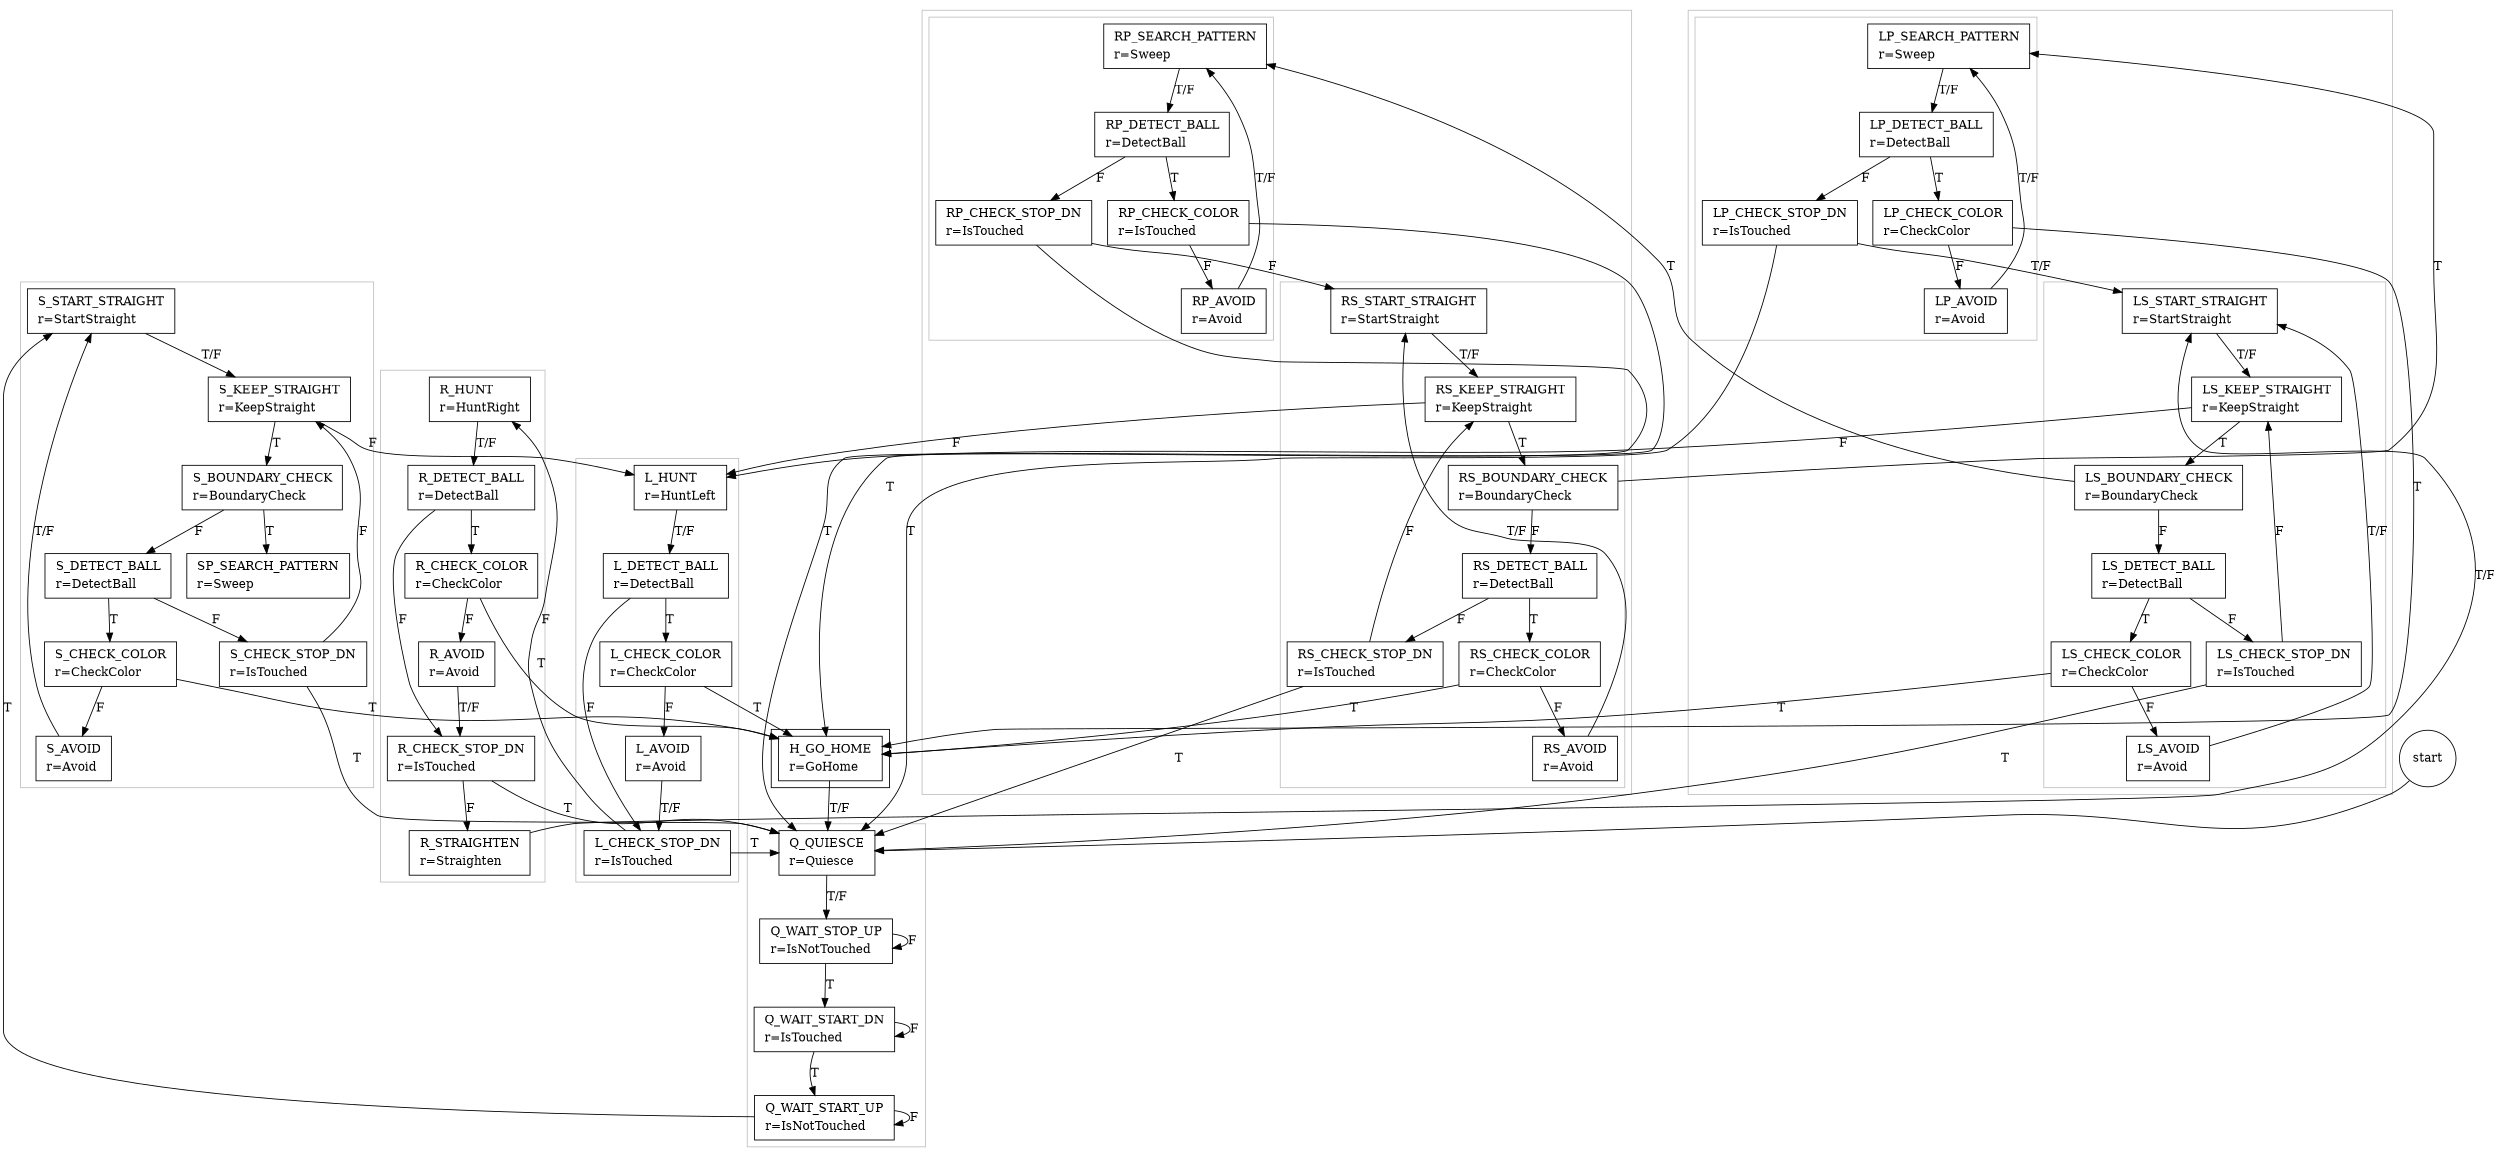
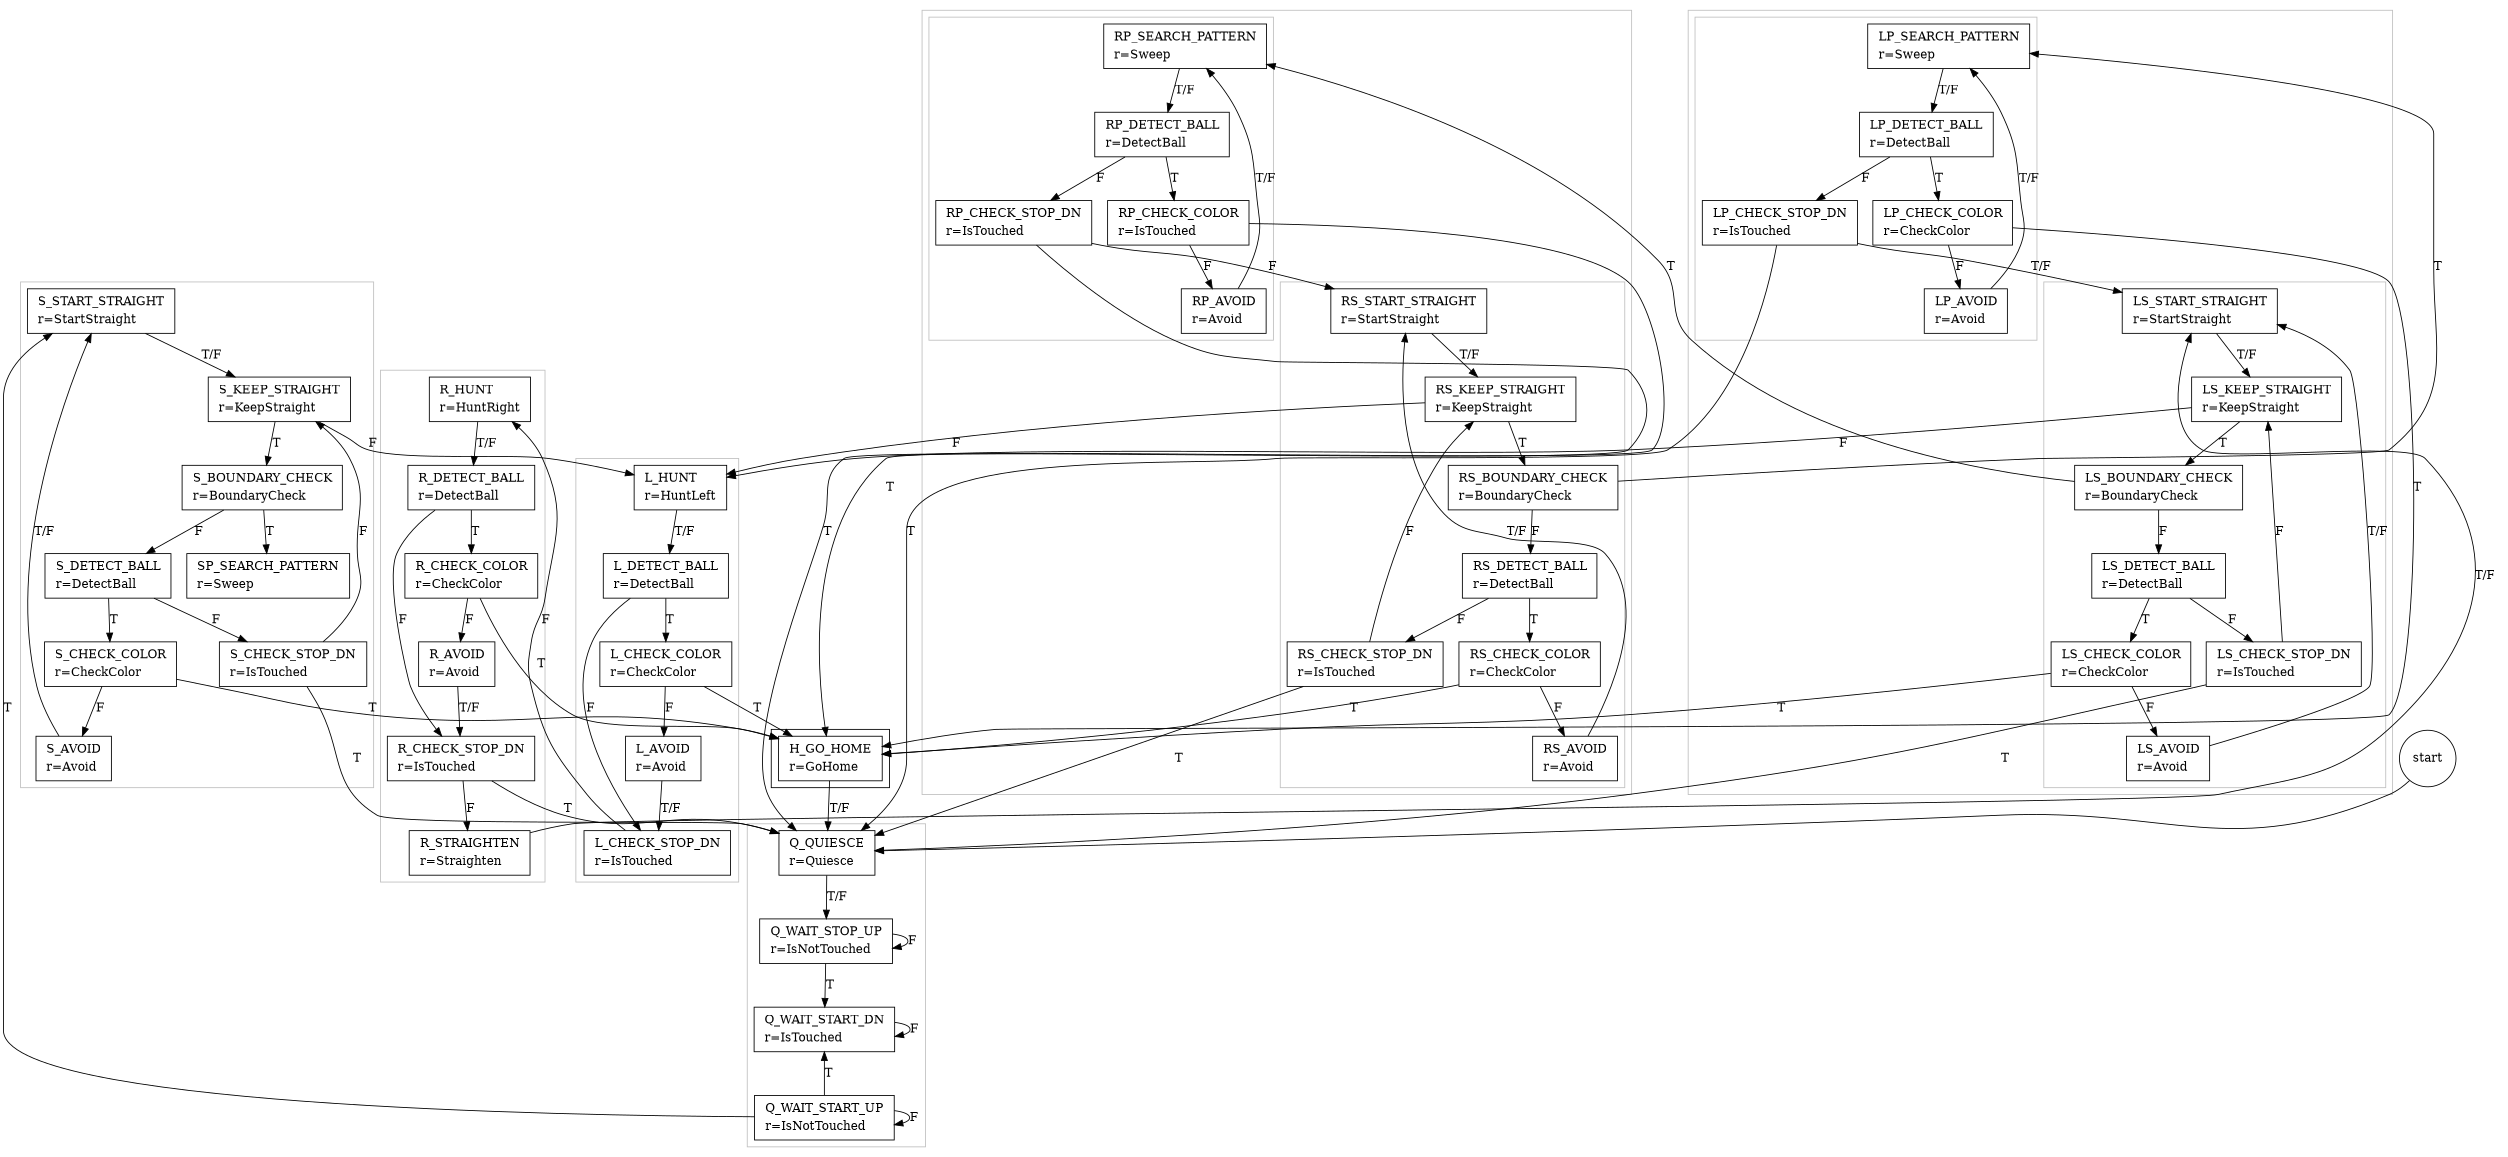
  digraph {
    node [shape=box]
    n1 [label=<<table border="0"><tr><td align="left">Q_QUIESCE</td></tr><tr><td align="left">r=Quiesce</td></tr></table>>]
    n2 [label=<<table border="0"><tr><td align="left">Q_WAIT_STOP_UP</td></tr><tr><td align="left">r=IsNotTouched</td></tr></table>>]
    n3 [label=<<table border="0"><tr><td align="left">Q_WAIT_START_DN</td></tr><tr><td align="left">r=IsTouched</td></tr></table>>]
    n4 [label=<<table border="0"><tr><td align="left">Q_WAIT_START_UP</td></tr><tr><td align="left">r=IsNotTouched</td></tr></table>>]
    n5 [label=<<table border="0"><tr><td align="left">L_HUNT</td></tr><tr><td align="left">r=HuntLeft</td></tr></table>>]
    n6 [label=<<table border="0"><tr><td align="left">L_DETECT_BALL</td></tr><tr><td align="left">r=DetectBall</td></tr></table>>]
    n7 [label=<<table border="0"><tr><td align="left">L_CHECK_COLOR</td></tr><tr><td align="left">r=CheckColor</td></tr></table>>]
    n8 [label=<<table border="0"><tr><td align="left">L_AVOID</td></tr><tr><td align="left">r=Avoid</td></tr></table>>]
    n9 [label=<<table border="0"><tr><td align="left">L_CHECK_STOP_DN</td></tr><tr><td align="left">r=IsTouched</td></tr></table>>]
    n10 [label=<<table border="0"><tr><td align="left">R_HUNT</td></tr><tr><td align="left">r=HuntRight</td></tr></table>>]
    n11 [label=<<table border="0"><tr><td align="left">R_DETECT_BALL</td></tr><tr><td align="left">r=DetectBall</td></tr></table>>]
    n12 [label=<<table border="0"><tr><td align="left">R_CHECK_COLOR</td></tr><tr><td align="left">r=CheckColor</td></tr></table>>]
    n13 [label=<<table border="0"><tr><td align="left">R_AVOID</td></tr><tr><td align="left">r=Avoid</td></tr></table>>]
    n14 [label=<<table border="0"><tr><td align="left">R_CHECK_STOP_DN</td></tr><tr><td align="left">r=IsTouched</td></tr></table>>]
    n15 [label=<<table border="0"><tr><td align="left">R_STRAIGHTEN</td></tr><tr><td align="left">r=Straighten</td></tr></table>>]
    n16 [label=<<table border="0"><tr><td align="left">H_GO_HOME</td></tr><tr><td align="left">r=GoHome</td></tr></table>>]
    n17 [label=<<table border="0"><tr><td align="left">LP_SEARCH_PATTERN</td></tr><tr><td align="left">r=Sweep</td></tr></table>>]
    n18 [label=<<table border="0"><tr><td align="left">LP_DETECT_BALL</td></tr><tr><td align="left">r=DetectBall</td></tr></table>>]
    n19 [label=<<table border="0"><tr><td align="left">LP_CHECK_COLOR</td></tr><tr><td align="left">r=CheckColor</td></tr></table>>]
    n20 [label=<<table border="0"><tr><td align="left">LP_AVOID</td></tr><tr><td align="left">r=Avoid</td></tr></table>>]
    n21 [label=<<table border="0"><tr><td align="left">LP_CHECK_STOP_DN</td></tr><tr><td align="left">r=IsTouched</td></tr></table>>]
    n22 [label=<<table border="0"><tr><td align="left">LS_START_STRAIGHT</td></tr><tr><td align="left">r=StartStraight</td></tr></table>>]
    n23 [label=<<table border="0"><tr><td align="left">LS_KEEP_STRAIGHT</td></tr><tr><td align="left">r=KeepStraight</td></tr></table>>]
    n24 [label=<<table border="0"><tr><td align="left">LS_BOUNDARY_CHECK</td></tr><tr><td align="left">r=BoundaryCheck</td></tr></table>>]
    n25 [label=<<table border="0"><tr><td align="left">LS_DETECT_BALL</td></tr><tr><td align="left">r=DetectBall</td></tr></table>>]
    n26 [label=<<table border="0"><tr><td align="left">LS_CHECK_COLOR</td></tr><tr><td align="left">r=CheckColor</td></tr></table>>]
    n27 [label=<<table border="0"><tr><td align="left">LS_AVOID</td></tr><tr><td align="left">r=Avoid</td></tr></table>>]
    n28 [label=<<table border="0"><tr><td align="left">LS_CHECK_STOP_DN</td></tr><tr><td align="left">r=IsTouched</td></tr></table>>]
    n29 [label=<<table border="0"><tr><td align="left">RP_SEARCH_PATTERN</td></tr><tr><td align="left">r=Sweep</td></tr></table>>]
    n30 [label=<<table border="0"><tr><td align="left">RP_DETECT_BALL</td></tr><tr><td align="left">r=DetectBall</td></tr></table>>]
    n31 [label=<<table border="0"><tr><td align="left">RP_CHECK_COLOR</td></tr><tr><td align="left">r=IsTouched</td></tr></table>>]
    n32 [label=<<table border="0"><tr><td align="left">RP_AVOID</td></tr><tr><td align="left">r=Avoid</td></tr></table>>]
    n33 [label=<<table border="0"><tr><td align="left">RP_CHECK_STOP_DN</td></tr><tr><td align="left">r=IsTouched</td></tr></table>>]
    n34 [label=<<table border="0"><tr><td align="left">RS_START_STRAIGHT</td></tr><tr><td align="left">r=StartStraight</td></tr></table>>]
    n35 [label=<<table border="0"><tr><td align="left">RS_KEEP_STRAIGHT</td></tr><tr><td align="left">r=KeepStraight</td></tr></table>>]
    n36 [label=<<table border="0"><tr><td align="left">RS_BOUNDARY_CHECK</td></tr><tr><td align="left">r=BoundaryCheck</td></tr></table>>]
    n37 [label=<<table border="0"><tr><td align="left">RS_DETECT_BALL</td></tr><tr><td align="left">r=DetectBall</td></tr></table>>]
    n38 [label=<<table border="0"><tr><td align="left">RS_CHECK_COLOR</td></tr><tr><td align="left">r=CheckColor</td></tr></table>>]
    n39 [label=<<table border="0"><tr><td align="left">RS_AVOID</td></tr><tr><td align="left">r=Avoid</td></tr></table>>]
    n40 [label=<<table border="0"><tr><td align="left">RS_CHECK_STOP_DN</td></tr><tr><td align="left">r=IsTouched</td></tr></table>>]
    n41 [label=<<table border="0"><tr><td align="left">S_START_STRAIGHT</td></tr><tr><td align="left">r=StartStraight</td></tr></table>>]
    n42 [label=<<table border="0"><tr><td align="left">S_KEEP_STRAIGHT</td></tr><tr><td align="left">r=KeepStraight</td></tr></table>>]
    n43 [label=<<table border="0"><tr><td align="left">S_BOUNDARY_CHECK</td></tr><tr><td align="left">r=BoundaryCheck</td></tr></table>>]
    n44 [label=<<table border="0"><tr><td align="left">S_DETECT_BALL</td></tr><tr><td align="left">r=DetectBall</td></tr></table>>]
    n45 [label=<<table border="0"><tr><td align="left">S_CHECK_COLOR</td></tr><tr><td align="left">r=CheckColor</td></tr></table>>]
    n46 [label=<<table border="0"><tr><td align="left">S_AVOID</td></tr><tr><td align="left">r=Avoid</td></tr></table>>]
    n47 [label=<<table border="0"><tr><td align="left">S_CHECK_STOP_DN</td></tr><tr><td align="left">r=IsTouched</td></tr></table>>]
    n48 [label=<<table border="0"><tr><td align="left">SP_SEARCH_PATTERN</td></tr><tr><td align="left">r=Sweep</td></tr></table>>]
    n49 [label=start shape=circle]
    subgraph cluster_1 {
      color=gray
      n1
      n2
      n3
      n4
    }
    subgraph cluster_2 {
      color=gray
      n5
      n6
      n7
      n8
      n9
    }
    subgraph cluster_3 {
      color=gray
      n10
      n11
      n12
      n13
      n14
      n15
    }
    subgraph cluster_4 {
      n16
    }
    subgraph cluster_5 {
      color=gray
      subgraph cluster_6 {
        color=gray
        n17
        n18
        n19
        n20
        n21
      }
      subgraph cluster_7 {
        color=gray
        n22
        n23
        n24
        n25
        n26
        n27
        n28
      }
    }
    subgraph cluster_8 {
      color=gray
      subgraph cluster_9 {
        color=gray
        n29
        n30
        n31
        n32
        n33
      }
      subgraph cluster_10 {
        color=gray
        n34
        n35
        n36
        n37
        n38
        n39
        n40
      }
    }
    subgraph cluster_11 {
      color=gray
      n41
      n42
      n43
      n44
      n45
      n46
      n47
      n48
    }
    n1 -> n2 [label="T/F"]
    n2 -> n2 [label=F]
    n2 -> n3 [label=T]
    n3 -> n3 [label=F]
-   n3 -> n4 [label=T]
+   n4 -> n3 [label=T]
    n4 -> n4 [label=F]
    n4 -> n41 [label=T]
    n5 -> n6 [label="T/F"]
    n6 -> n7 [label=T]
    n6 -> n9 [label=F]
    n7 -> n8 [label=F]
    n7 -> n16 [label=T]
    n8 -> n9 [label="T/F"]
-   n9 -> n1 [label=T]
    n9 -> n10 [label=F]
    n10 -> n11 [label="T/F"]
    n11 -> n12 [label=T]
    n11 -> n14 [label=F]
    n12 -> n13 [label=F]
    n12 -> n16 [label=T]
    n13 -> n14 [label="T/F"]
    n14 -> n1 [label=T]
    n14 -> n15 [label=F]
    n15 -> n22 [label="T/F"]
    n16 -> n1 [label="T/F"]
    n17 -> n18 [label="T/F"]
    n18 -> n19 [label=T]
    n18 -> n21 [label=F]
    n19 -> n16 [label=T]
    n19 -> n20 [label=F]
    n20 -> n17 [label="T/F"]
    n21 -> n1 [label=T]
    n21 -> n22 [label="T/F"]
    n22 -> n23 [label="T/F"]
    n23 -> n5 [label=F]
    n23 -> n24 [label=T]
    n24 -> n25 [label=F]
    n24 -> n29 [label=T]
    n25 -> n26 [label=T]
    n25 -> n28 [label=F]
    n26 -> n16 [label=T]
    n26 -> n27 [label=F]
    n27 -> n22 [label="T/F"]
    n28 -> n1 [label=T]
    n28 -> n23 [label=F]
    n29 -> n30 [label="T/F"]
    n30 -> n31 [label=T]
    n30 -> n33 [label=F]
    n31 -> n16 [label=T]
    n31 -> n32 [label=F]
    n32 -> n29 [label="T/F"]
    n33 -> n1 [label=T]
    n33 -> n34 [label=F]
    n34 -> n35 [label="T/F"]
    n35 -> n5 [label=F]
    n35 -> n36 [label=T]
    n36 -> n17 [label=T]
    n36 -> n37 [label=F]
    n37 -> n38 [label=T]
    n37 -> n40 [label=F]
    n38 -> n16 [label=T]
    n38 -> n39 [label=F]
    n39 -> n34 [label="T/F"]
    n40 -> n1 [label=T]
    n40 -> n35 [label=F]
    n41 -> n42 [label="T/F"]
    n42 -> n5 [label=F]
    n42 -> n43 [label=T]
    n43 -> n44 [label=F]
    n43 -> n48 [label=T]
    n44 -> n45 [label=T]
    n44 -> n47 [label=F]
    n45 -> n16 [label=T]
    n45 -> n46 [label=F]
    n46 -> n41 [label="T/F"]
    n47 -> n1 [label=T]
    n47 -> n42 [label=F]
    n49 -> n1
  }
